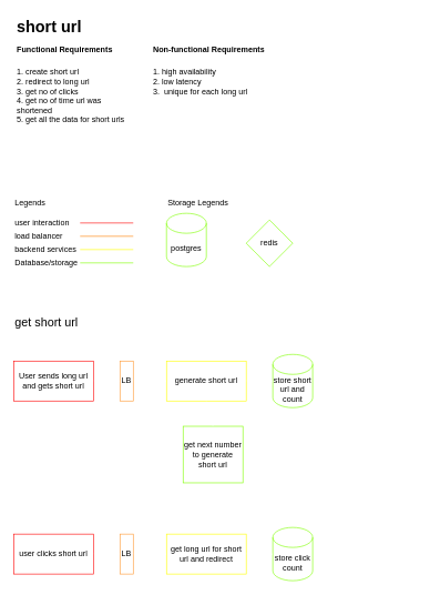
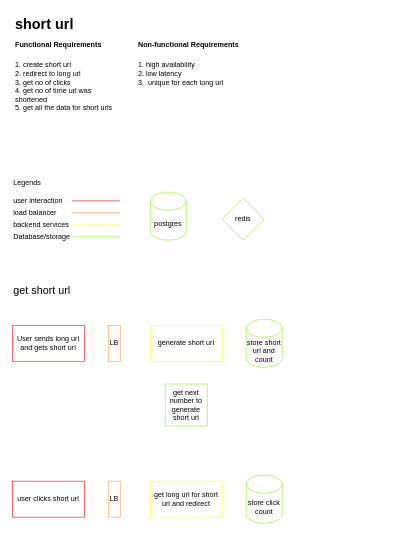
  <mxCell id="0" />
  <mxCell id="1" parent="0" />
  <mxCell id="2" value="&lt;h1&gt;short url&lt;/h1&gt;&lt;p&gt;&lt;br&gt;&lt;/p&gt;" style="text;html=1;strokeColor=none;fillColor=none;spacing=5;spacingTop=-20;whiteSpace=wrap;overflow=hidden;rounded=0;" parent="1" vertex="1"><mxGeometry x="20" y="20" width="620" height="260" as="geometry" /></mxCell>
  <mxCell id="3" value="&lt;h1&gt;&lt;font style=&quot;font-size: 12px;&quot;&gt;Functional Requirements&lt;/font&gt;&lt;/h1&gt;&lt;div&gt;&lt;font style=&quot;font-size: 12px;&quot;&gt;1. create short url&lt;/font&gt;&lt;/div&gt;&lt;div&gt;&lt;font style=&quot;font-size: 12px;&quot;&gt;2. redirect to long url&amp;nbsp;&lt;br&gt;3. get no of clicks&lt;/font&gt;&lt;/div&gt;&lt;div&gt;&lt;font style=&quot;font-size: 12px;&quot;&gt;4. get no of time url was shortened&lt;/font&gt;&lt;/div&gt;&lt;div&gt;&lt;font style=&quot;font-size: 12px;&quot;&gt;5. get all the data for short urls&lt;/font&gt;&lt;/div&gt;&lt;div&gt;&lt;font style=&quot;font-size: 12px;&quot;&gt;&lt;br&gt;&lt;/font&gt;&lt;/div&gt;" style="text;html=1;strokeColor=none;fillColor=none;spacing=5;spacingTop=-20;whiteSpace=wrap;overflow=hidden;rounded=0;" parent="1" vertex="1"><mxGeometry x="20" y="50" width="190" height="200" as="geometry" /></mxCell>
  <mxCell id="4" value="&lt;h1&gt;&lt;font style=&quot;font-size: 12px;&quot;&gt;Non-functional Requirements&lt;/font&gt;&lt;/h1&gt;&lt;div&gt;&lt;span style=&quot;background-color: initial;&quot;&gt;1. high availability&lt;/span&gt;&lt;br&gt;&lt;/div&gt;&lt;div&gt;&lt;span style=&quot;background-color: initial;&quot;&gt;2. low latency&lt;/span&gt;&lt;/div&gt;&lt;div&gt;&lt;span style=&quot;background-color: initial;&quot;&gt;3.&amp;nbsp; unique for each long url&lt;/span&gt;&lt;/div&gt;&lt;div&gt;&lt;br&gt;&lt;/div&gt;&lt;div&gt;&lt;br&gt;&lt;/div&gt;" style="text;html=1;strokeColor=none;fillColor=none;spacing=5;spacingTop=-20;whiteSpace=wrap;overflow=hidden;rounded=0;" parent="1" vertex="1"><mxGeometry x="225" y="50" width="190" height="180" as="geometry" /></mxCell>
  <mxCell id="5" value="Legends" style="text;html=1;strokeColor=none;fillColor=none;align=left;verticalAlign=middle;whiteSpace=wrap;rounded=0;fontSize=12;" parent="1" vertex="1"><mxGeometry x="20" y="290" width="60" height="30" as="geometry" /></mxCell>
  <mxCell id="6" value="user interaction" style="text;html=1;strokeColor=none;fillColor=none;align=left;verticalAlign=middle;whiteSpace=wrap;rounded=0;fontSize=12;" parent="1" vertex="1"><mxGeometry x="20" y="320" width="100" height="30" as="geometry" /></mxCell>
  <mxCell id="7" value="" style="endArrow=none;html=1;fontSize=12;fillColor=#FF0000;strokeColor=#FF0000;" parent="1" edge="1"><mxGeometry width="50" height="50" relative="1" as="geometry"><mxPoint x="120" y="334.5" as="sourcePoint" /><mxPoint x="200" y="334.5" as="targetPoint" /></mxGeometry></mxCell>
  <mxCell id="8" value="load balancer" style="text;html=1;strokeColor=none;fillColor=none;align=left;verticalAlign=middle;whiteSpace=wrap;rounded=0;fontSize=12;" parent="1" vertex="1"><mxGeometry x="20" y="340" width="100" height="30" as="geometry" /></mxCell>
  <mxCell id="9" value="" style="endArrow=none;html=1;fontSize=12;fillColor=#FF0000;strokeColor=#FF8000;" parent="1" edge="1"><mxGeometry width="50" height="50" relative="1" as="geometry"><mxPoint x="120" y="354.5" as="sourcePoint" /><mxPoint x="200" y="354.5" as="targetPoint" /></mxGeometry></mxCell>
  <mxCell id="10" value="backend services" style="text;html=1;strokeColor=none;fillColor=none;align=left;verticalAlign=middle;whiteSpace=wrap;rounded=0;fontSize=12;" parent="1" vertex="1"><mxGeometry x="20" y="360" width="100" height="30" as="geometry" /></mxCell>
  <mxCell id="11" value="" style="endArrow=none;html=1;fontSize=12;fillColor=#FF0000;strokeColor=#FFFF00;" parent="1" edge="1"><mxGeometry width="50" height="50" relative="1" as="geometry"><mxPoint x="120" y="374.5" as="sourcePoint" /><mxPoint x="200" y="374.5" as="targetPoint" /></mxGeometry></mxCell>
  <mxCell id="12" value="Database/storage" style="text;html=1;strokeColor=none;fillColor=none;align=left;verticalAlign=middle;whiteSpace=wrap;rounded=0;fontSize=12;" parent="1" vertex="1"><mxGeometry x="20" y="380" width="100" height="30" as="geometry" /></mxCell>
  <mxCell id="13" value="" style="endArrow=none;html=1;fontSize=12;fillColor=#FF0000;strokeColor=#80FF00;" parent="1" edge="1"><mxGeometry width="50" height="50" relative="1" as="geometry"><mxPoint x="120" y="394.5" as="sourcePoint" /><mxPoint x="200" y="394.5" as="targetPoint" /></mxGeometry></mxCell>
  <mxCell id="14" value="postgres" style="shape=cylinder3;whiteSpace=wrap;html=1;boundedLbl=1;backgroundOutline=1;size=15;strokeColor=#80FF00;fontSize=12;fillColor=none;" parent="1" vertex="1"><mxGeometry x="250" y="320" width="60" height="80" as="geometry" /></mxCell>
- <mxCell id="15" value="Storage Legends" style="text;html=1;strokeColor=none;fillColor=none;align=left;verticalAlign=middle;whiteSpace=wrap;rounded=0;fontSize=12;" parent="1" vertex="1"><mxGeometry x="250" y="290" width="100" height="30" as="geometry" /></mxCell>
  <mxCell id="16" value="User sends long url and gets short url" style="rounded=0;whiteSpace=wrap;html=1;fillColor=none;strokeColor=#FF0000;" vertex="1" parent="1"><mxGeometry x="20" y="542" width="120" height="60" as="geometry" /></mxCell>
  <mxCell id="17" value="generate short url" style="rounded=0;whiteSpace=wrap;html=1;fillColor=none;strokeColor=#FFFF00;" vertex="1" parent="1"><mxGeometry x="250" y="542" width="120" height="60" as="geometry" /></mxCell>
  <mxCell id="18" value="LB" style="rounded=0;whiteSpace=wrap;html=1;fillColor=none;strokeColor=#FF9933;" vertex="1" parent="1"><mxGeometry x="180" y="542" width="20" height="60" as="geometry" /></mxCell>
  <mxCell id="19" value="&lt;font style=&quot;font-size: 18px;&quot;&gt;get short url&lt;/font&gt;" style="text;html=1;strokeColor=none;fillColor=none;align=left;verticalAlign=middle;whiteSpace=wrap;rounded=0;fontSize=12;" vertex="1" parent="1"><mxGeometry x="20" y="470" width="170" height="30" as="geometry" /></mxCell>
  <mxCell id="20" value="store short url and count" style="shape=cylinder3;whiteSpace=wrap;html=1;boundedLbl=1;backgroundOutline=1;size=15;strokeColor=#80FF00;fontSize=12;fillColor=none;" vertex="1" parent="1"><mxGeometry x="410" y="532" width="60" height="80" as="geometry" /></mxCell>
  <mxCell id="21" value="user clicks short url" style="rounded=0;whiteSpace=wrap;html=1;fillColor=none;strokeColor=#FF0000;" vertex="1" parent="1"><mxGeometry x="20" y="802" width="120" height="60" as="geometry" /></mxCell>
  <mxCell id="22" value="get long url for short url and redirect" style="rounded=0;whiteSpace=wrap;html=1;fillColor=none;strokeColor=#FFFF00;" vertex="1" parent="1"><mxGeometry x="250" y="802" width="120" height="60" as="geometry" /></mxCell>
  <mxCell id="23" value="LB" style="rounded=0;whiteSpace=wrap;html=1;fillColor=none;strokeColor=#FF9933;" vertex="1" parent="1"><mxGeometry x="180" y="802" width="20" height="60" as="geometry" /></mxCell>
  <mxCell id="24" value="store click count" style="shape=cylinder3;whiteSpace=wrap;html=1;boundedLbl=1;backgroundOutline=1;size=15;strokeColor=#80FF00;fontSize=12;fillColor=none;" vertex="1" parent="1"><mxGeometry x="410" y="792" width="60" height="80" as="geometry" /></mxCell>
  <mxCell id="25" value="" style="endArrow=classic;startArrow=classic;html=1;strokeColor=#FFFFFF;fontSize=12;fillColor=#FF0000;curved=1;" edge="1" parent="1"><mxGeometry width="50" height="50" relative="1" as="geometry"><mxPoint x="140" y="571.5" as="sourcePoint" /><mxPoint x="180" y="572" as="targetPoint" /></mxGeometry></mxCell>
  <mxCell id="26" value="" style="endArrow=classic;startArrow=classic;html=1;strokeColor=#FFFFFF;fontSize=12;fillColor=#FF0000;curved=1;" edge="1" parent="1"><mxGeometry width="50" height="50" relative="1" as="geometry"><mxPoint x="140" y="831.5" as="sourcePoint" /><mxPoint x="180" y="832" as="targetPoint" /></mxGeometry></mxCell>
  <mxCell id="27" value="" style="endArrow=classic;startArrow=classic;html=1;strokeColor=#FFFFFF;fontSize=12;fillColor=#FF0000;curved=1;entryX=0;entryY=0.5;entryDx=0;entryDy=0;" edge="1" parent="1" target="17"><mxGeometry width="50" height="50" relative="1" as="geometry"><mxPoint x="200" y="571.5" as="sourcePoint" /><mxPoint x="240" y="572" as="targetPoint" /></mxGeometry></mxCell>
  <mxCell id="28" value="" style="endArrow=classic;startArrow=classic;html=1;strokeColor=#FFFFFF;fontSize=12;fillColor=#FF0000;curved=1;entryX=0;entryY=0.5;entryDx=0;entryDy=0;" edge="1" parent="1" target="22"><mxGeometry width="50" height="50" relative="1" as="geometry"><mxPoint x="200" y="831.5" as="sourcePoint" /><mxPoint x="240" y="832" as="targetPoint" /></mxGeometry></mxCell>
  <mxCell id="29" value="" style="endArrow=classic;startArrow=classic;html=1;strokeColor=#FFFFFF;fontSize=12;fillColor=#FF0000;curved=1;" edge="1" parent="1"><mxGeometry width="50" height="50" relative="1" as="geometry"><mxPoint x="370" y="571.5" as="sourcePoint" /><mxPoint x="410" y="572" as="targetPoint" /></mxGeometry></mxCell>
  <mxCell id="30" value="" style="endArrow=classic;startArrow=classic;html=1;strokeColor=#FFFFFF;fontSize=12;fillColor=#FF0000;curved=1;" edge="1" parent="1"><mxGeometry width="50" height="50" relative="1" as="geometry"><mxPoint x="370" y="831.5" as="sourcePoint" /><mxPoint x="410" y="832" as="targetPoint" /></mxGeometry></mxCell>
  <mxCell id="31" value="redis" style="rhombus;whiteSpace=wrap;html=1;aspect=fixed;strokeColor=#80FF00;fontSize=12;fillColor=none;" vertex="1" parent="1"><mxGeometry x="370" y="330" width="70" height="70" as="geometry" /></mxCell>
- <mxCell id="32" value="get next number to generate short url" style="whiteSpace=wrap;html=1;aspect=fixed;strokeColor=#80FF00;fontSize=12;fillColor=none;" vertex="1" parent="1"><mxGeometry x="275" y="640" width="90" height="85" as="geometry" /></mxCell>
+ <mxCell id="32" value="get next number to generate short url" style="whiteSpace=wrap;html=1;aspect=fixed;strokeColor=#80FF00;fontSize=12;fillColor=none;" vertex="1" parent="1"><mxGeometry x="275" y="640" width="70" height="70" as="geometry" /></mxCell>
  <mxCell id="33" value="" style="endArrow=classic;startArrow=classic;html=1;strokeColor=#FFFFFF;fontSize=12;fillColor=#FF0000;curved=1;entryX=0.5;entryY=0;entryDx=0;entryDy=0;exitX=0.5;exitY=1;exitDx=0;exitDy=0;dashed=1;" edge="1" parent="1" source="17" target="32"><mxGeometry width="50" height="50" relative="1" as="geometry"><mxPoint x="285" y="654.5" as="sourcePoint" /><mxPoint x="335" y="655" as="targetPoint" /></mxGeometry></mxCell>
